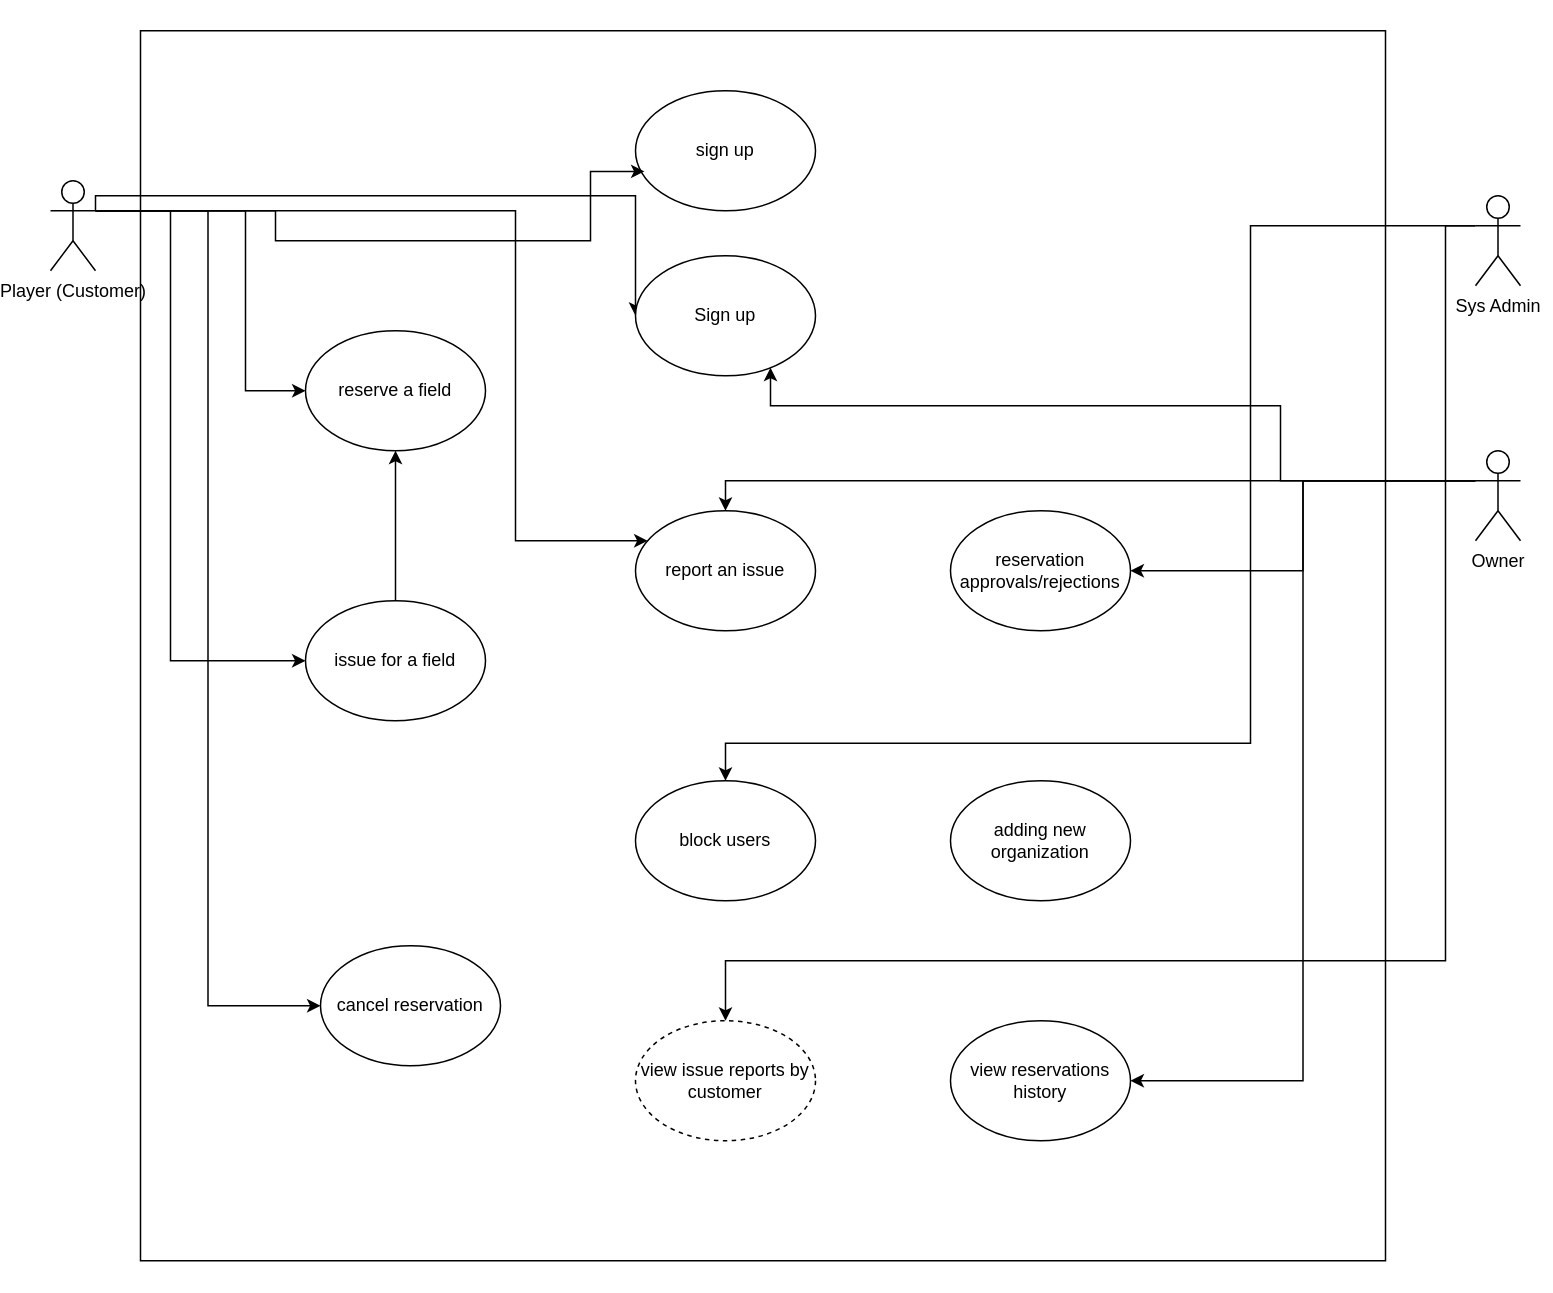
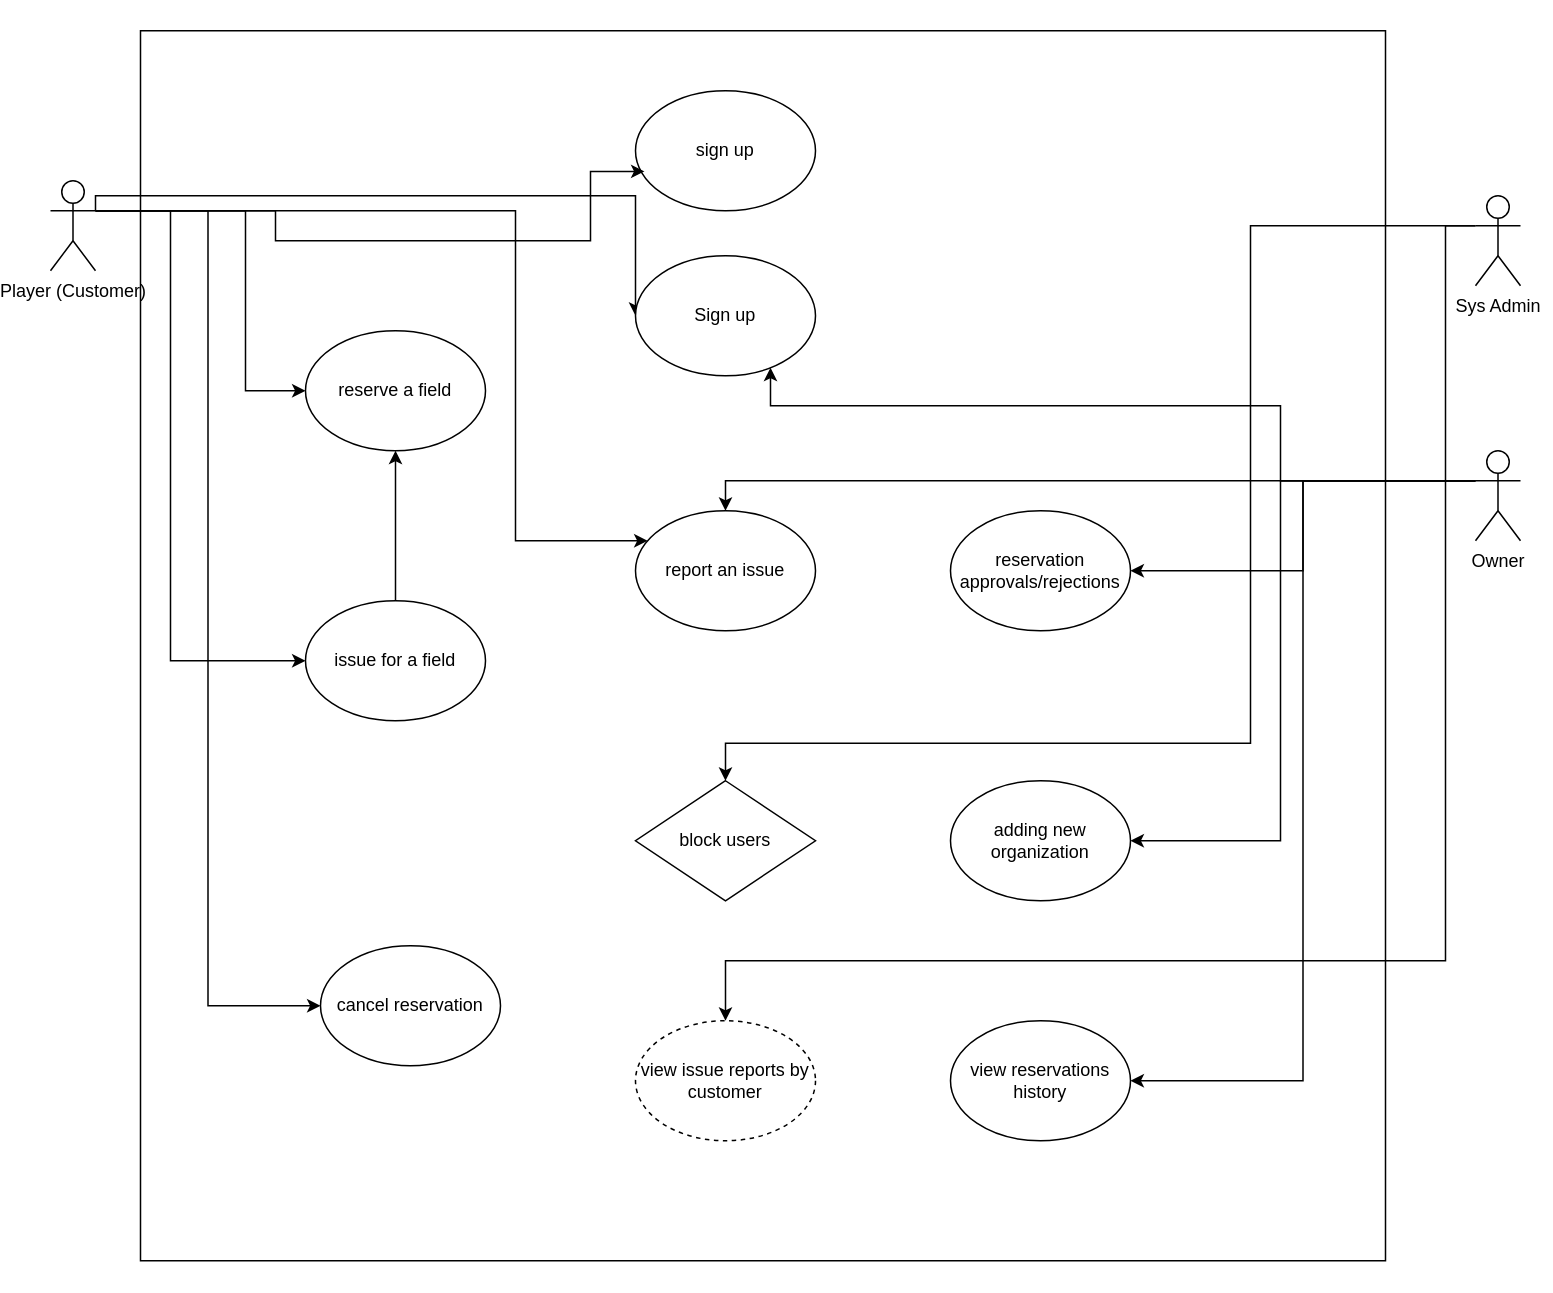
  <mxCell id="0" />
  <mxCell id="1" parent="0" />
  <mxCell id="2" value="" style="rounded=0;whiteSpace=wrap;html=1;" parent="1" vertex="1"><mxGeometry x="80" y="20" width="830" height="820" as="geometry" /></mxCell>
  <mxCell id="3" value="sign up" style="ellipse;whiteSpace=wrap;html=1;" parent="1" vertex="1"><mxGeometry x="410" y="60" width="120" height="80" as="geometry" /></mxCell>
  <mxCell id="4" style="edgeStyle=orthogonalEdgeStyle;rounded=0;orthogonalLoop=1;jettySize=auto;html=1;exitX=1;exitY=0.333;exitDx=0;exitDy=0;exitPerimeter=0;" edge="1" parent="1" source="9" target="18"><mxGeometry relative="1" as="geometry"><Array as="points"><mxPoint x="410" y="130" /><mxPoint x="410" y="210" /></Array></mxGeometry></mxCell>
  <mxCell id="5" style="edgeStyle=orthogonalEdgeStyle;rounded=0;orthogonalLoop=1;jettySize=auto;html=1;exitX=1;exitY=0.333;exitDx=0;exitDy=0;exitPerimeter=0;entryX=0;entryY=0.5;entryDx=0;entryDy=0;" edge="1" parent="1" source="9" target="22"><mxGeometry relative="1" as="geometry"><Array as="points"><mxPoint x="100" y="140" /><mxPoint x="100" y="440" /></Array></mxGeometry></mxCell>
  <mxCell id="6" style="edgeStyle=orthogonalEdgeStyle;rounded=0;orthogonalLoop=1;jettySize=auto;html=1;exitX=1;exitY=0.333;exitDx=0;exitDy=0;exitPerimeter=0;entryX=0;entryY=0.5;entryDx=0;entryDy=0;" edge="1" parent="1" source="9" target="23"><mxGeometry relative="1" as="geometry" /></mxCell>
  <mxCell id="7" style="edgeStyle=orthogonalEdgeStyle;rounded=0;orthogonalLoop=1;jettySize=auto;html=1;exitX=1;exitY=0.333;exitDx=0;exitDy=0;exitPerimeter=0;" edge="1" parent="1" source="9" target="20"><mxGeometry relative="1" as="geometry"><Array as="points"><mxPoint x="330" y="140" /><mxPoint x="330" y="360" /></Array></mxGeometry></mxCell>
  <mxCell id="8" style="edgeStyle=orthogonalEdgeStyle;rounded=0;orthogonalLoop=1;jettySize=auto;html=1;exitX=1;exitY=0.333;exitDx=0;exitDy=0;exitPerimeter=0;entryX=0;entryY=0.5;entryDx=0;entryDy=0;" edge="1" parent="1" source="9" target="19"><mxGeometry relative="1" as="geometry"><Array as="points"><mxPoint x="150" y="140" /><mxPoint x="150" y="260" /></Array></mxGeometry></mxCell>
  <mxCell id="9" value="Player (Customer)" style="shape=umlActor;verticalLabelPosition=bottom;verticalAlign=top;html=1;outlineConnect=0;" vertex="1" parent="1"><mxGeometry x="20" y="120" width="30" height="60" as="geometry" /></mxCell>
  <mxCell id="10" style="edgeStyle=orthogonalEdgeStyle;rounded=0;orthogonalLoop=1;jettySize=auto;html=1;exitX=0;exitY=0.333;exitDx=0;exitDy=0;exitPerimeter=0;entryX=1;entryY=0.5;entryDx=0;entryDy=0;" edge="1" parent="1" source="14" target="24"><mxGeometry relative="1" as="geometry" /></mxCell>
  <mxCell id="11" style="edgeStyle=orthogonalEdgeStyle;rounded=0;orthogonalLoop=1;jettySize=auto;html=1;exitX=0;exitY=0.333;exitDx=0;exitDy=0;exitPerimeter=0;" edge="1" parent="1" source="14" target="18"><mxGeometry relative="1" as="geometry"><Array as="points"><mxPoint x="840" y="320" /><mxPoint x="840" y="270" /><mxPoint x="500" y="270" /></Array></mxGeometry></mxCell>
+ <mxCell id="12" style="edgeStyle=orthogonalEdgeStyle;rounded=0;orthogonalLoop=1;jettySize=auto;html=1;exitX=0;exitY=0.333;exitDx=0;exitDy=0;exitPerimeter=0;entryX=1;entryY=0.5;entryDx=0;entryDy=0;" edge="1" parent="1" source="14" target="28"><mxGeometry relative="1" as="geometry"><Array as="points"><mxPoint x="840" y="320" /><mxPoint x="840" y="560" /></Array></mxGeometry></mxCell>
  <mxCell id="13" style="edgeStyle=orthogonalEdgeStyle;rounded=0;orthogonalLoop=1;jettySize=auto;html=1;exitX=0;exitY=0.333;exitDx=0;exitDy=0;exitPerimeter=0;entryX=1;entryY=0.5;entryDx=0;entryDy=0;" edge="1" parent="1" source="14" target="29"><mxGeometry relative="1" as="geometry" /></mxCell>
  <mxCell id="14" value="Owner" style="shape=umlActor;verticalLabelPosition=bottom;verticalAlign=top;html=1;outlineConnect=0;" vertex="1" parent="1"><mxGeometry x="970" y="300" width="30" height="60" as="geometry" /></mxCell>
  <mxCell id="15" style="edgeStyle=orthogonalEdgeStyle;rounded=0;orthogonalLoop=1;jettySize=auto;html=1;exitX=0;exitY=0.333;exitDx=0;exitDy=0;exitPerimeter=0;" edge="1" parent="1" source="17" target="26"><mxGeometry relative="1" as="geometry"><mxPoint x="820" y="165" as="sourcePoint" /><mxPoint x="470" y="475" as="targetPoint" /><Array as="points"><mxPoint x="820" y="150" /><mxPoint x="820" y="495" /><mxPoint x="470" y="495" /></Array></mxGeometry></mxCell>
  <mxCell id="16" style="edgeStyle=orthogonalEdgeStyle;rounded=0;orthogonalLoop=1;jettySize=auto;html=1;exitX=0;exitY=0.333;exitDx=0;exitDy=0;exitPerimeter=0;" edge="1" parent="1" source="17" target="27"><mxGeometry relative="1" as="geometry"><Array as="points"><mxPoint x="950" y="150" /><mxPoint x="950" y="640" /><mxPoint x="470" y="640" /></Array></mxGeometry></mxCell>
  <mxCell id="17" value="Sys Admin" style="shape=umlActor;verticalLabelPosition=bottom;verticalAlign=top;html=1;outlineConnect=0;" vertex="1" parent="1"><mxGeometry x="970" y="130" width="30" height="60" as="geometry" /></mxCell>
  <mxCell id="18" value="Sign up" style="ellipse;whiteSpace=wrap;html=1;" vertex="1" parent="1"><mxGeometry x="410" y="170" width="120" height="80" as="geometry" /></mxCell>
  <mxCell id="19" value="reserve a field" style="ellipse;whiteSpace=wrap;html=1;" vertex="1" parent="1"><mxGeometry x="190" y="220" width="120" height="80" as="geometry" /></mxCell>
  <mxCell id="20" value="report an issue" style="ellipse;whiteSpace=wrap;html=1;" vertex="1" parent="1"><mxGeometry x="410" y="340" width="120" height="80" as="geometry" /></mxCell>
  <mxCell id="21" value="" style="edgeStyle=orthogonalEdgeStyle;rounded=0;orthogonalLoop=1;jettySize=auto;html=1;" edge="1" parent="1" source="22" target="19"><mxGeometry relative="1" as="geometry" /></mxCell>
  <mxCell id="22" value="issue for a field" style="ellipse;whiteSpace=wrap;html=1;" vertex="1" parent="1"><mxGeometry x="190" y="400" width="120" height="80" as="geometry" /></mxCell>
  <mxCell id="23" value="cancel reservation" style="ellipse;whiteSpace=wrap;html=1;" vertex="1" parent="1"><mxGeometry x="200" y="630" width="120" height="80" as="geometry" /></mxCell>
  <mxCell id="24" value="view reservations history" style="ellipse;whiteSpace=wrap;html=1;" vertex="1" parent="1"><mxGeometry x="620" y="680" width="120" height="80" as="geometry" /></mxCell>
  <mxCell id="25" style="edgeStyle=orthogonalEdgeStyle;rounded=0;orthogonalLoop=1;jettySize=auto;html=1;exitX=1;exitY=0.333;exitDx=0;exitDy=0;exitPerimeter=0;entryX=0.05;entryY=0.672;entryDx=0;entryDy=0;entryPerimeter=0;" edge="1" parent="1" source="9" target="3"><mxGeometry relative="1" as="geometry"><Array as="points"><mxPoint x="170" y="160" /><mxPoint x="380" y="160" /><mxPoint x="380" y="114" /></Array></mxGeometry></mxCell>
- <mxCell id="26" value="block users" style="ellipse;whiteSpace=wrap;html=1;" vertex="1" parent="1"><mxGeometry x="410" y="520" width="120" height="80" as="geometry" /></mxCell>
+ <mxCell id="26" value="block users" style="rhombus;whiteSpace=wrap;html=1;" vertex="1" parent="1"><mxGeometry x="410" y="520" width="120" height="80" as="geometry" /></mxCell>
  <mxCell id="27" value="view issue reports by customer" style="ellipse;whiteSpace=wrap;html=1;dashed=1;" vertex="1" parent="1"><mxGeometry x="410" y="680" width="120" height="80" as="geometry" /></mxCell>
  <mxCell id="28" value="adding new organization" style="ellipse;whiteSpace=wrap;html=1;" vertex="1" parent="1"><mxGeometry x="620" y="520" width="120" height="80" as="geometry" /></mxCell>
  <mxCell id="29" value="reservation approvals/rejections" style="ellipse;whiteSpace=wrap;html=1;" vertex="1" parent="1"><mxGeometry x="620" y="340" width="120" height="80" as="geometry" /></mxCell>
  <mxCell id="30" style="edgeStyle=orthogonalEdgeStyle;rounded=0;orthogonalLoop=1;jettySize=auto;html=1;exitX=0;exitY=0.333;exitDx=0;exitDy=0;exitPerimeter=0;entryX=0.5;entryY=0;entryDx=0;entryDy=0;" edge="1" parent="1" source="14" target="20"><mxGeometry relative="1" as="geometry"><Array as="points"><mxPoint x="470" y="320" /></Array></mxGeometry></mxCell>
